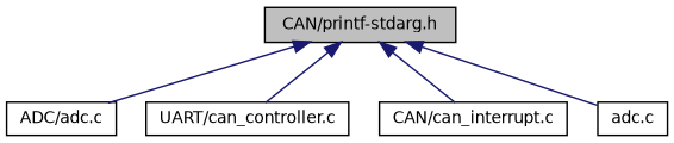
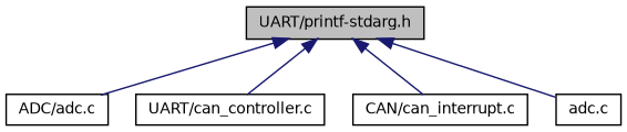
  digraph {
    node [color=black fillcolor=white fontname=Helvetica fontsize=10 shape=record style=filled]
    edge [color=midnightblue dir=back fontname=Helvetica fontsize=10 labelfontname=Helvetica labelfontsize=10 style=solid]
-   n1 [fillcolor=grey75 fontcolor=black height=0.2 label="CAN/printf-stdarg.h" width=0.4]
+   n1 [fillcolor=grey75 fontcolor=black height=0.2 label="UART/printf-stdarg.h" width=0.4]
    n2 [height=0.2 label="ADC/adc.c" width=0.4]
    n3 [height=0.2 label="UART/can_controller.c" width=0.4]
    n4 [height=0.2 label="CAN/can_interrupt.c" width=0.4]
    n5 [height=0.2 label="adc.c" width=0.4]
    n1 -> n2
    n1 -> n3
    n1 -> n4
    n1 -> n5
  }
